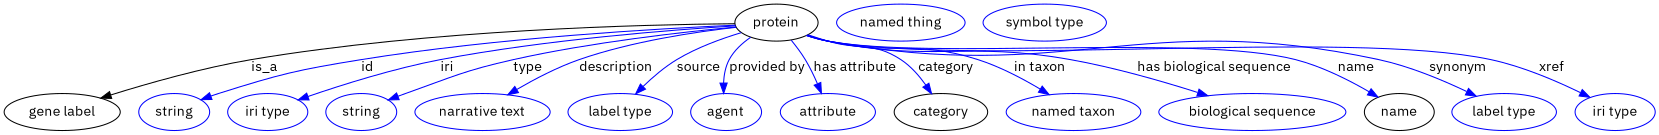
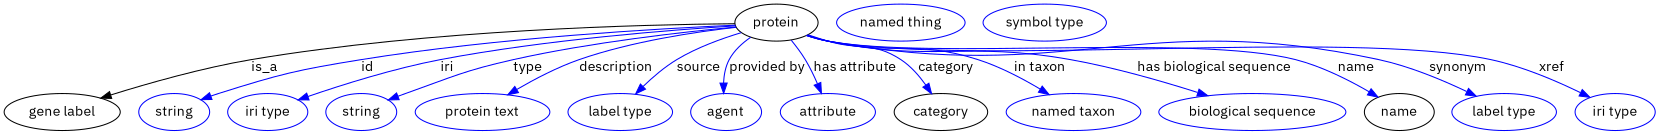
  digraph {
    fontname="IBM Plex Sans"
    node [fontname="IBM Plex Sans" color=blue]
    edge [fontname="IBM Plex Sans" color=blue style=solid]
    n1 [height=0.5 label=protein width=0.99297 color=""]
    n2 [height=0.5 label="gene label" width=1.5707 color=""]
    n3 [height=0.5 label=string width=0.84854]
    n4 [height=0.5 label="iri type" width=1.011]
    n5 [height=0.5 label=string width=0.84854]
-   n6 [height=0.5 label="narrative text" width=1.6068]
+   n6 [height=0.5 label="protein text" width=1.6068]
    n7 [height=0.5 label="label type" width=1.2638]
    n8 [height=0.5 label=agent width=0.83048]
    n9 [height=0.5 label=attribute width=1.1193]
    category [height=0.5 width=1.1374 color=""]
    n11 [height=0.5 label="named taxon" width=1.8234]
    n12 [height=0.5 label="biological sequence" width=2.2387]
    name [height=0.5 width=0.84854 color=""]
    n14 [height=0.5 label="label type" width=1.2638]
    n15 [height=0.5 label="iri type" width=1.011]
    n16 [height=0.5 label="named thing" width=1.5346]
    n17 [height=0.5 label="symbol type" width=1.5165]
    n1 -> n2 [label=is_a color="" style=""]
    n1 -> n3 [label=id]
    n1 -> n4 [label=iri]
    n1 -> n5 [label=type]
    n1 -> n6 [label=description]
    n1 -> n7 [label=source]
    n1 -> n8 [label="provided by"]
    n1 -> n9 [label="has attribute"]
    n1 -> category [label=category]
    n1 -> n11 [label="in taxon"]
    n1 -> n12 [label="has biological sequence"]
    n1 -> name [label=name]
    n1 -> n14 [label=synonym]
    n1 -> n15 [label=xref]
  }
